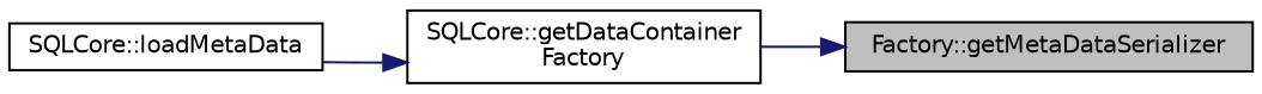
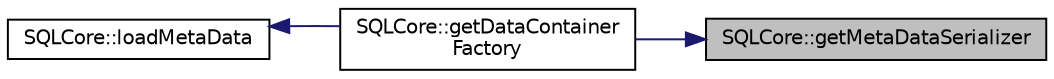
  digraph {
    rankdir=RL
    node [color=black fillcolor=white fontname=Helvetica fontsize=10 shape=record style=filled]
    edge [color=midnightblue dir=back fontname=Helvetica fontsize=10 labelfontname=Helvetica labelfontsize=10 style=solid]
-   n1 [fillcolor=grey75 fontcolor=black height=0.2 label="Factory::getMetaDataSerializer" width=0.4]
+   n1 [fillcolor=grey75 fontcolor=black height=0.2 label="SQLCore::getMetaDataSerializer" width=0.4]
    n2 [height=0.2 label="SQLCore::getDataContainer\lFactory" width=0.4]
    n3 [height=0.2 label="SQLCore::loadMetaData" width=0.4]
    n1 -> n2
-   n2 -> n3
+   n3 -> n2
  }
